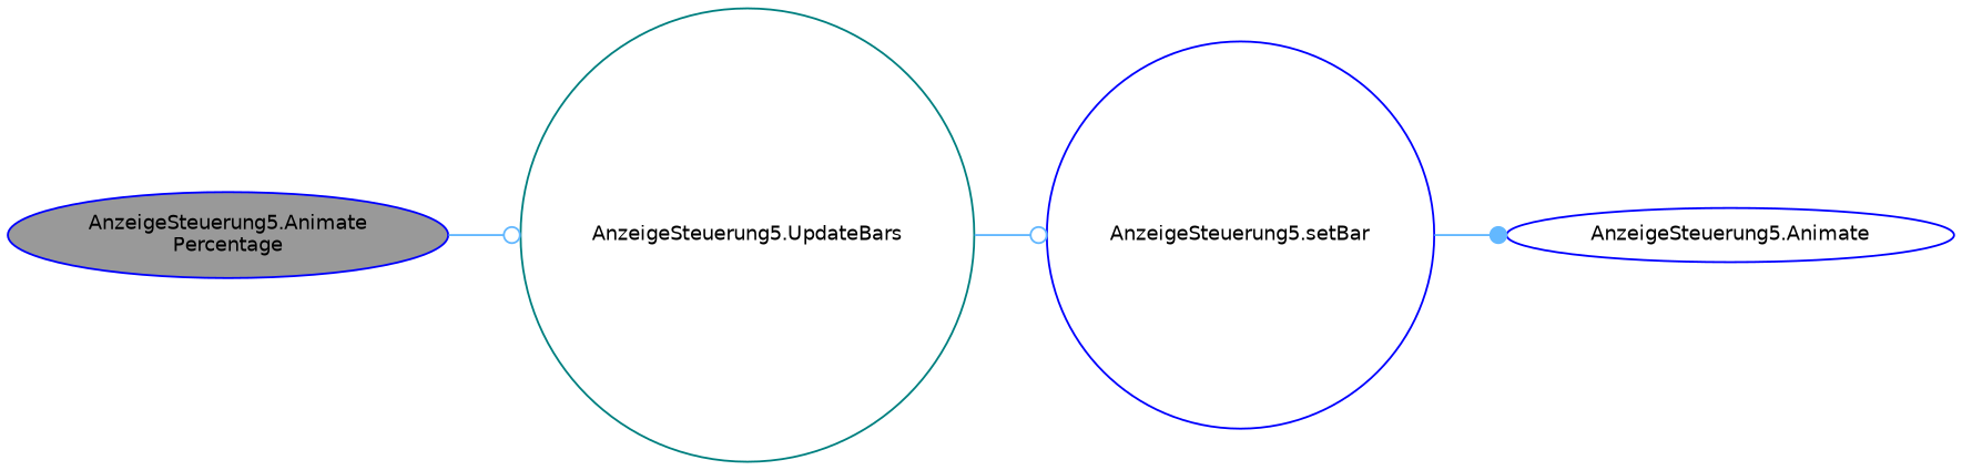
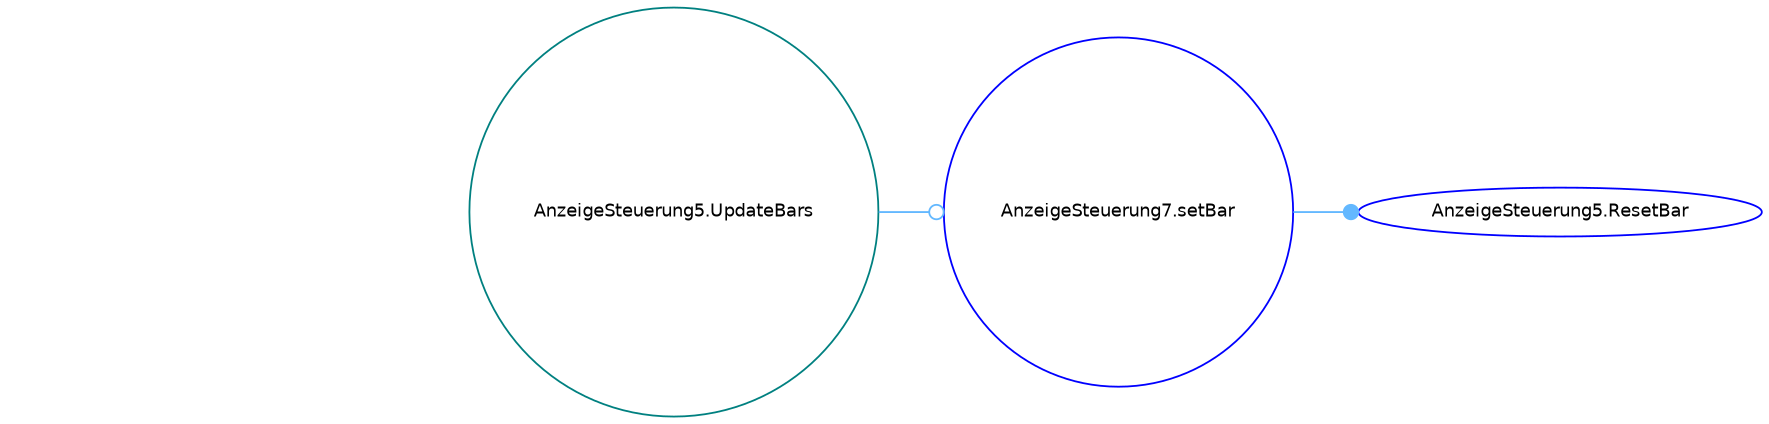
  digraph {
    rankdir=LR
    node [color=blue fillcolor=white fontname=Helvetica fontsize=10 shape=ellipse style=filled]
    edge [arrowhead=odot color=steelblue1 fontname=Helvetica fontsize=10 labelfontname=Helvetica labelfontsize=10 style=solid]
-   n1 [fillcolor=grey60 fontcolor=black height=0.2 label="AnzeigeSteuerung5.Animate\lPercentage" width=0.4]
    n2 [color=teal height=0.2 label="AnzeigeSteuerung5.UpdateBars" shape=circle width=0.4]
-   n3 [height=0.2 label="AnzeigeSteuerung5.setBar" shape=circle width=0.4]
-   n4 [height=0.2 label="AnzeigeSteuerung5.Animate" width=0.4]
-   n1 -> n2
+   n3 [height=0.2 label="AnzeigeSteuerung7.setBar" shape=circle width=0.4]
+   n4 [height=0.2 label="AnzeigeSteuerung5.ResetBar" width=0.4]
    n2 -> n3
    n3 -> n4 [arrowhead=dot]
  }
